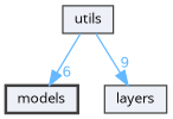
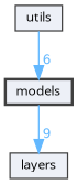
  digraph {
    compound=true
    fontname="Open Sans"
    node [color=grey25 fillcolor="#edf0f7" fontname="Open Sans" fontsize=10 shape=box style=filled]
    edge [color=steelblue1 fontcolor=steelblue1 fontname="Open Sans" fontsize=10 labeldistance=1.5 labelfontname=Helvetica labelfontsize=10]
    n1 [height=0.2 label=models style="filled,bold" width=0.4]
    n2 [height=0.2 label=layers width=0.4]
    n3 [height=0.2 label=utils width=0.4]
-   n3 -> n2 [headlabel=9]
+   n1 -> n2 [headlabel=9]
    n3 -> n1 [headlabel=6]
  }
